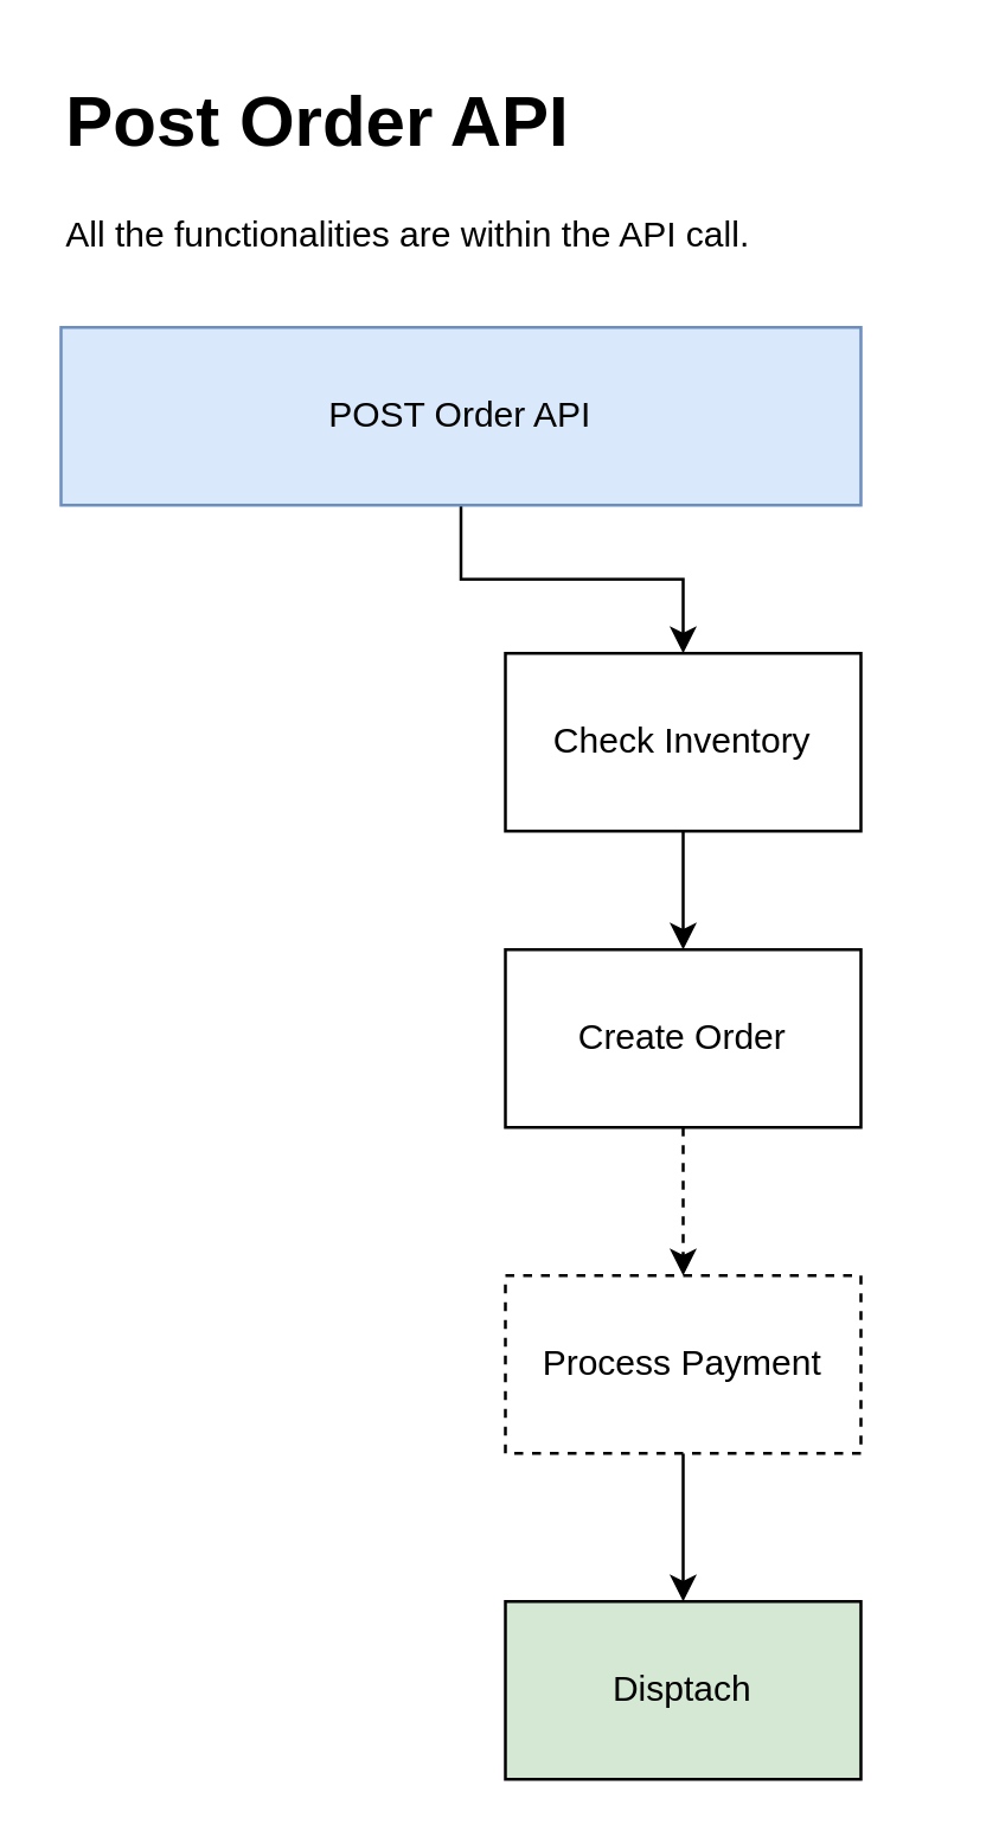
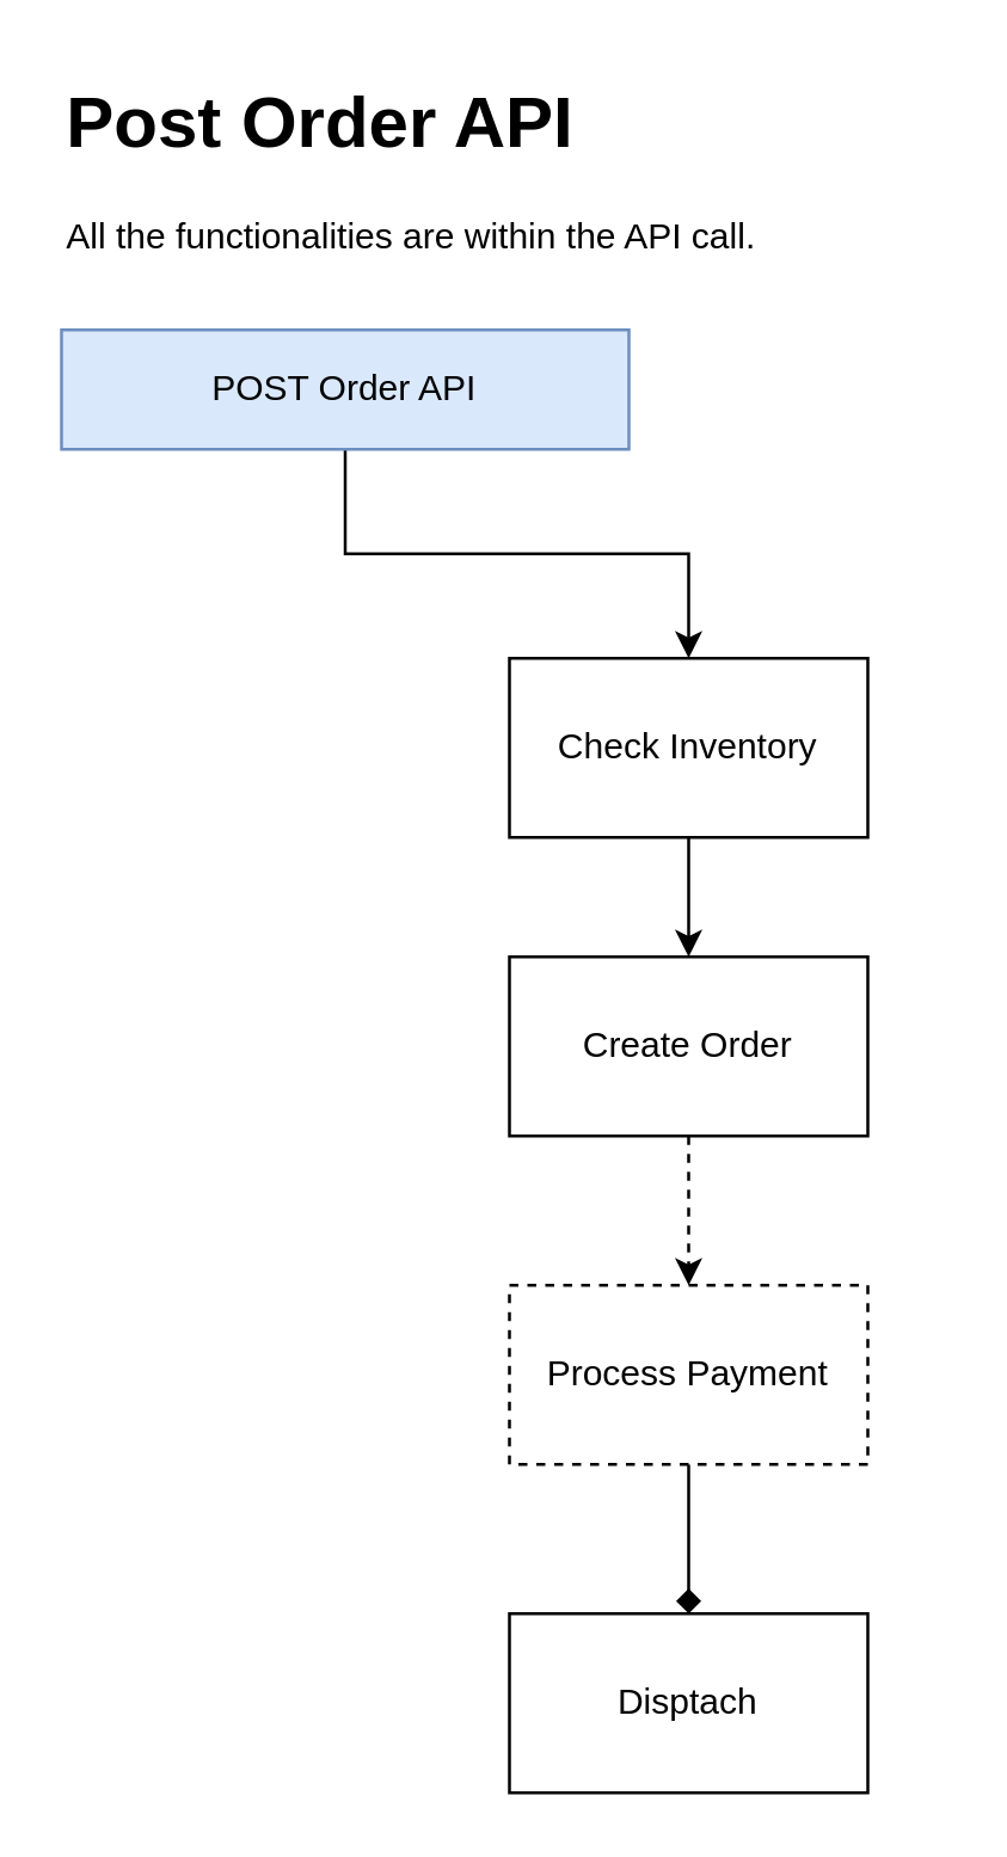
  <mxCell id="0" />
  <mxCell id="1" parent="0" />
  <mxCell id="2" style="edgeStyle=orthogonalEdgeStyle;rounded=0;orthogonalLoop=1;jettySize=auto;html=1;exitX=0.5;exitY=1;exitDx=0;exitDy=0;entryX=0.5;entryY=0;entryDx=0;entryDy=0;" parent="1" source="3" target="7" edge="1"><mxGeometry relative="1" as="geometry" /></mxCell>
- <mxCell id="3" value="POST Order API" style="rounded=0;whiteSpace=wrap;html=1;fillColor=#dae8fc;strokeColor=#6c8ebf;" parent="1" vertex="1"><mxGeometry x="20" y="110" width="270" height="60" as="geometry" /></mxCell>
+ <mxCell id="3" value="POST Order API" style="rounded=0;whiteSpace=wrap;html=1;fillColor=#dae8fc;strokeColor=#6c8ebf;" parent="1" vertex="1"><mxGeometry x="20" y="110" width="190" height="40" as="geometry" /></mxCell>
  <mxCell id="4" style="edgeStyle=orthogonalEdgeStyle;rounded=0;orthogonalLoop=1;jettySize=auto;html=1;entryX=0.5;entryY=0;entryDx=0;entryDy=0;dashed=1;" parent="1" source="5" target="9" edge="1"><mxGeometry relative="1" as="geometry" /></mxCell>
  <mxCell id="5" value="Create Order" style="rounded=0;whiteSpace=wrap;html=1;" parent="1" vertex="1"><mxGeometry x="170" y="320" width="120" height="60" as="geometry" /></mxCell>
  <mxCell id="6" style="edgeStyle=orthogonalEdgeStyle;rounded=0;orthogonalLoop=1;jettySize=auto;html=1;entryX=0.5;entryY=0;entryDx=0;entryDy=0;" parent="1" source="7" target="5" edge="1"><mxGeometry relative="1" as="geometry" /></mxCell>
  <mxCell id="7" value="Check Inventory" style="rounded=0;whiteSpace=wrap;html=1;" parent="1" vertex="1"><mxGeometry x="170" y="220" width="120" height="60" as="geometry" /></mxCell>
- <mxCell id="8" style="edgeStyle=orthogonalEdgeStyle;rounded=0;orthogonalLoop=1;jettySize=auto;html=1;entryX=0.5;entryY=0;entryDx=0;entryDy=0;" parent="1" source="9" target="10" edge="1"><mxGeometry relative="1" as="geometry" /></mxCell>
+ <mxCell id="8" style="edgeStyle=orthogonalEdgeStyle;rounded=0;orthogonalLoop=1;jettySize=auto;html=1;entryX=0.5;entryY=0;entryDx=0;entryDy=0;endArrow=diamond;" parent="1" source="9" target="10" edge="1"><mxGeometry relative="1" as="geometry" /></mxCell>
  <mxCell id="9" value="Process Payment" style="rounded=0;whiteSpace=wrap;html=1;dashed=1;" parent="1" vertex="1"><mxGeometry x="170" y="430" width="120" height="60" as="geometry" /></mxCell>
- <mxCell id="10" value="Disptach" style="rounded=0;whiteSpace=wrap;html=1;fillColor=#d5e8d4;" parent="1" vertex="1"><mxGeometry x="170" y="540" width="120" height="60" as="geometry" /></mxCell>
+ <mxCell id="10" value="Disptach" style="rounded=0;whiteSpace=wrap;html=1;" parent="1" vertex="1"><mxGeometry x="170" y="540" width="120" height="60" as="geometry" /></mxCell>
  <mxCell id="11" value="&lt;h1 style=&quot;margin-top: 0px;&quot;&gt;Post Order API&lt;/h1&gt;&lt;p&gt;All the functionalities are within the API call.&lt;/p&gt;" style="text;html=1;whiteSpace=wrap;overflow=hidden;rounded=0;" vertex="1" parent="1"><mxGeometry x="20" y="20" width="295" height="80" as="geometry" /></mxCell>
